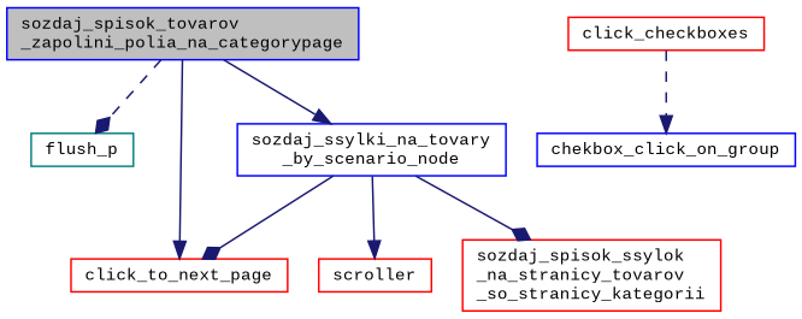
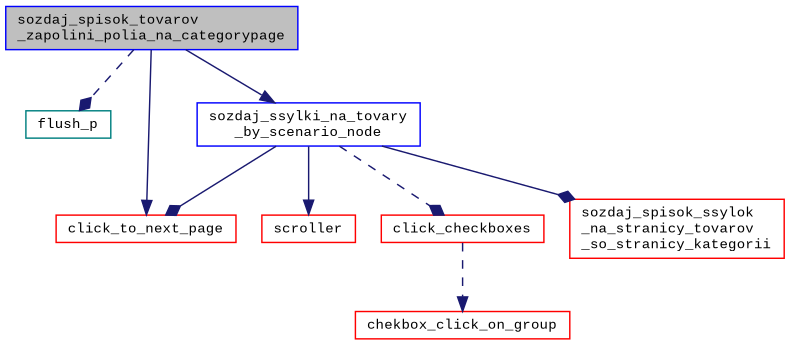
  digraph {
    fontname="Liberation Mono"
    rankdir=TB
    node [color=red fillcolor=white fontname="Liberation Mono" fontsize=10 shape=record style=filled]
    edge [arrowhead=diamond color=midnightblue fontname="Liberation Mono" fontsize=10 labelfontname=Helvetica labelfontsize=10 style=solid]
    n1 [color=blue fillcolor=grey75 fontcolor=black height=0.2 label="sozdaj_spisok_tovarov\l_zapolini_polia_na_categorypage" width=0.4]
    n2 [color=teal height=0.2 label=flush_p width=0.4]
    n3 [color=blue height=0.2 label="sozdaj_ssylki_na_tovary\l_by_scenario_node" width=0.4]
    n4 [height=0.2 label=click_to_next_page width=0.4]
    n5 [height=0.2 label=scroller width=0.4]
    n6 [height=0.2 label=click_checkboxes width=0.4]
    n7 [height=0.2 label="sozdaj_spisok_ssylok\l_na_stranicy_tovarov\l_so_stranicy_kategorii" width=0.4]
-   n8 [color=blue height=0.2 label=chekbox_click_on_group width=0.4]
+   n8 [height=0.2 label=chekbox_click_on_group width=0.4]
    n1 -> n2 [style=dashed]
    n1 -> n3 [arrowhead=normal]
    n1 -> n4 [arrowhead=normal]
    n3 -> n4
    n3 -> n5 [arrowhead=normal]
+   n3 -> n6 [style=dashed]
    n3 -> n7
    n6 -> n8 [arrowhead=normal style=dashed]
  }
